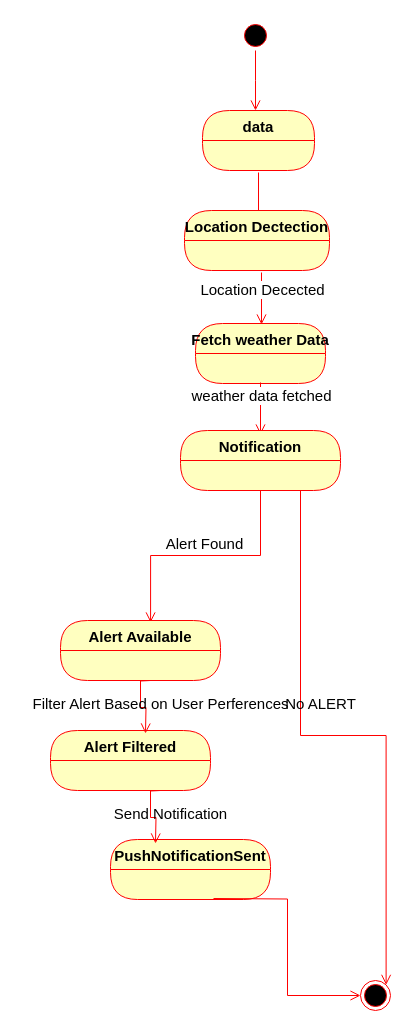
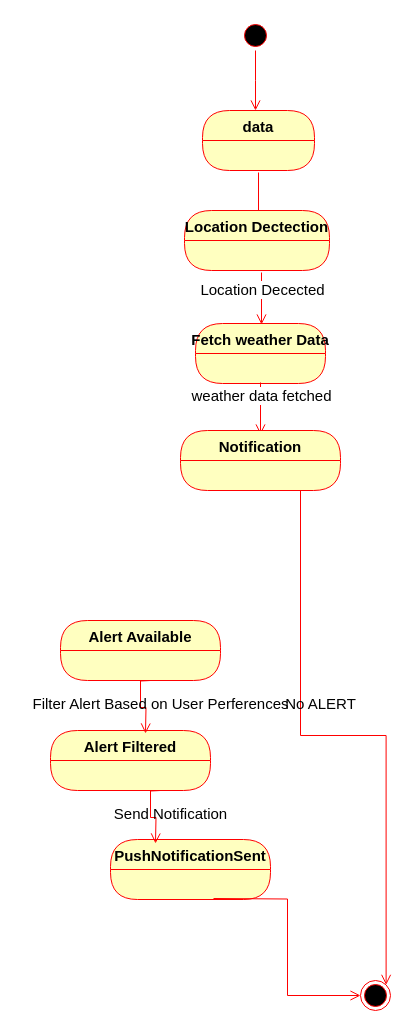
  <mxCell id="0" />
  <mxCell id="1" parent="0" />
  <mxCell id="2" value="" style="ellipse;html=1;shape=startState;fillColor=#000000;strokeColor=#ff0000;fontSize=15;" parent="1" vertex="1"><mxGeometry x="240" y="20" width="30" height="30" as="geometry" /></mxCell>
  <mxCell id="3" value="" style="edgeStyle=orthogonalEdgeStyle;html=1;verticalAlign=bottom;endArrow=open;endSize=8;strokeColor=#ff0000;rounded=0;fontSize=15;" parent="1" source="2" edge="1"><mxGeometry relative="1" as="geometry"><mxPoint x="255" y="110" as="targetPoint" /></mxGeometry></mxCell>
  <mxCell id="4" value="data" style="swimlane;fontStyle=1;align=center;verticalAlign=middle;childLayout=stackLayout;horizontal=1;startSize=30;horizontalStack=0;resizeParent=0;resizeLast=1;container=0;fontColor=#000000;collapsible=0;rounded=1;arcSize=30;strokeColor=#ff0000;fillColor=#ffffc0;swimlaneFillColor=#ffffc0;dropTarget=0;fontSize=15;" parent="1" vertex="1"><mxGeometry x="202" y="110" width="112" height="60" as="geometry" /></mxCell>
  <mxCell id="5" value="" style="edgeStyle=orthogonalEdgeStyle;html=1;verticalAlign=bottom;endArrow=open;endSize=8;strokeColor=#ff0000;rounded=0;fontSize=15;" parent="1" edge="1"><mxGeometry relative="1" as="geometry"><mxPoint x="258" y="224" as="targetPoint" /><mxPoint x="258" y="172" as="sourcePoint" /></mxGeometry></mxCell>
  <mxCell id="6" value="Location Dectection" style="swimlane;fontStyle=1;align=center;verticalAlign=middle;childLayout=stackLayout;horizontal=1;startSize=30;horizontalStack=0;resizeParent=0;resizeLast=1;container=0;fontColor=#000000;collapsible=0;rounded=1;arcSize=30;strokeColor=#ff0000;fillColor=#ffffc0;swimlaneFillColor=#ffffc0;dropTarget=0;fontSize=15;" parent="1" vertex="1"><mxGeometry x="184" y="210" width="145" height="60" as="geometry" /></mxCell>
  <mxCell id="7" value="" style="edgeStyle=orthogonalEdgeStyle;html=1;verticalAlign=bottom;endArrow=open;endSize=8;strokeColor=#ff0000;rounded=0;fontSize=15;" parent="1" edge="1"><mxGeometry relative="1" as="geometry"><mxPoint x="261" y="324" as="targetPoint" /><mxPoint x="261" y="272" as="sourcePoint" /></mxGeometry></mxCell>
  <mxCell id="8" value="Location Decected" style="edgeLabel;html=1;align=center;verticalAlign=middle;resizable=0;points=[];fontSize=15;" parent="7" vertex="1" connectable="0"><mxGeometry x="-0.385" relative="1" as="geometry"><mxPoint as="offset" /></mxGeometry></mxCell>
  <mxCell id="9" value="Fetch weather Data" style="swimlane;fontStyle=1;align=center;verticalAlign=middle;childLayout=stackLayout;horizontal=1;startSize=30;horizontalStack=0;resizeParent=0;resizeLast=1;container=0;fontColor=#000000;collapsible=0;rounded=1;arcSize=30;strokeColor=#ff0000;fillColor=#ffffc0;swimlaneFillColor=#ffffc0;dropTarget=0;fontSize=15;" parent="1" vertex="1"><mxGeometry x="195" y="323" width="130" height="60" as="geometry" /></mxCell>
  <mxCell id="10" value="" style="edgeStyle=orthogonalEdgeStyle;html=1;verticalAlign=bottom;endArrow=open;endSize=8;strokeColor=#ff0000;rounded=0;fontSize=15;" parent="1" edge="1"><mxGeometry relative="1" as="geometry"><mxPoint x="260" y="434" as="targetPoint" /><mxPoint x="260" y="382" as="sourcePoint" /></mxGeometry></mxCell>
  <mxCell id="11" value="weather data fetched" style="edgeLabel;html=1;align=center;verticalAlign=middle;resizable=0;points=[];fontSize=15;" parent="10" vertex="1" connectable="0"><mxGeometry x="-0.538" relative="1" as="geometry"><mxPoint as="offset" /></mxGeometry></mxCell>
  <mxCell id="12" value="Notification" style="swimlane;fontStyle=1;align=center;verticalAlign=middle;childLayout=stackLayout;horizontal=1;startSize=30;horizontalStack=0;resizeParent=0;resizeLast=1;container=0;fontColor=#000000;collapsible=0;rounded=1;arcSize=30;strokeColor=#ff0000;fillColor=#ffffc0;swimlaneFillColor=#ffffc0;dropTarget=0;fontSize=15;" parent="1" vertex="1"><mxGeometry x="180" y="430" width="160" height="60" as="geometry" /></mxCell>
- <mxCell id="13" value="Alert Found" style="edgeStyle=orthogonalEdgeStyle;html=1;verticalAlign=bottom;endArrow=open;endSize=8;strokeColor=#ff0000;rounded=0;entryX=0.563;entryY=0.033;entryDx=0;entryDy=0;entryPerimeter=0;fontSize=15;" parent="1" source="12" target="14" edge="1"><mxGeometry relative="1" as="geometry"><mxPoint x="260" y="550" as="targetPoint" /></mxGeometry></mxCell>
  <mxCell id="14" value="Alert Available" style="swimlane;fontStyle=1;align=center;verticalAlign=middle;childLayout=stackLayout;horizontal=1;startSize=30;horizontalStack=0;resizeParent=0;resizeLast=1;container=0;fontColor=#000000;collapsible=0;rounded=1;arcSize=30;strokeColor=#ff0000;fillColor=#ffffc0;swimlaneFillColor=#ffffc0;dropTarget=0;fontSize=15;" parent="1" vertex="1"><mxGeometry x="60" y="620" width="160" height="60" as="geometry" /></mxCell>
  <mxCell id="15" value="Alert Filtered" style="swimlane;fontStyle=1;align=center;verticalAlign=middle;childLayout=stackLayout;horizontal=1;startSize=30;horizontalStack=0;resizeParent=0;resizeLast=1;container=0;fontColor=#000000;collapsible=0;rounded=1;arcSize=30;strokeColor=#ff0000;fillColor=#ffffc0;swimlaneFillColor=#ffffc0;dropTarget=0;fontSize=15;" parent="1" vertex="1"><mxGeometry x="50" y="730" width="160" height="60" as="geometry" /></mxCell>
  <mxCell id="16" value="PushNotificationSent" style="swimlane;fontStyle=1;align=center;verticalAlign=middle;childLayout=stackLayout;horizontal=1;startSize=30;horizontalStack=0;resizeParent=0;resizeLast=1;container=0;fontColor=#000000;collapsible=0;rounded=1;arcSize=30;strokeColor=#ff0000;fillColor=#ffffc0;swimlaneFillColor=#ffffc0;dropTarget=0;fontSize=15;" parent="1" vertex="1"><mxGeometry x="110" y="839" width="160" height="60" as="geometry" /></mxCell>
  <mxCell id="17" value="" style="edgeStyle=orthogonalEdgeStyle;html=1;verticalAlign=bottom;endArrow=open;endSize=8;strokeColor=#ff0000;rounded=0;fontSize=15;" parent="1" edge="1"><mxGeometry relative="1" as="geometry"><mxPoint x="145" y="733" as="targetPoint" /><mxPoint x="150" y="680" as="sourcePoint" /></mxGeometry></mxCell>
  <mxCell id="18" value="" style="edgeStyle=orthogonalEdgeStyle;html=1;verticalAlign=bottom;endArrow=open;endSize=8;strokeColor=#ff0000;rounded=0;fontSize=15;" parent="1" edge="1"><mxGeometry relative="1" as="geometry"><mxPoint x="155" y="843" as="targetPoint" /><mxPoint x="160" y="790" as="sourcePoint" /></mxGeometry></mxCell>
  <mxCell id="19" value="Filter Alert Based on User Perferences" style="text;html=1;align=center;verticalAlign=middle;resizable=0;points=[];autosize=1;strokeColor=none;fillColor=none;fontSize=15;" parent="1" vertex="1"><mxGeometry x="20" y="688" width="280" height="30" as="geometry" /></mxCell>
  <mxCell id="20" value="Send Notification" style="text;html=1;align=center;verticalAlign=middle;resizable=0;points=[];autosize=1;strokeColor=none;fillColor=none;fontSize=15;" parent="1" vertex="1"><mxGeometry x="100" y="798" width="140" height="30" as="geometry" /></mxCell>
  <mxCell id="21" value="" style="ellipse;html=1;shape=endState;fillColor=#000000;strokeColor=#ff0000;fontSize=15;" parent="1" vertex="1"><mxGeometry x="360" y="980" width="30" height="30" as="geometry" /></mxCell>
  <mxCell id="22" value="" style="edgeStyle=orthogonalEdgeStyle;html=1;verticalAlign=bottom;endArrow=open;endSize=8;strokeColor=#ff0000;rounded=0;entryX=0;entryY=0.5;entryDx=0;entryDy=0;fontSize=15;" parent="1" target="21" edge="1"><mxGeometry relative="1" as="geometry"><mxPoint x="213" y="958" as="targetPoint" /><mxPoint x="213" y="898" as="sourcePoint" /></mxGeometry></mxCell>
  <mxCell id="23" value="" style="edgeStyle=orthogonalEdgeStyle;html=1;verticalAlign=bottom;endArrow=open;endSize=8;strokeColor=#ff0000;rounded=0;exitX=0.75;exitY=1;exitDx=0;exitDy=0;entryX=1;entryY=0;entryDx=0;entryDy=0;fontSize=15;" parent="1" source="12" target="21" edge="1"><mxGeometry relative="1" as="geometry"><mxPoint x="430" y="990" as="targetPoint" /><mxPoint x="430.111" y="930" as="sourcePoint" /></mxGeometry></mxCell>
  <mxCell id="24" value="No ALERT" style="text;html=1;align=center;verticalAlign=middle;resizable=0;points=[];autosize=1;strokeColor=none;fillColor=none;fontSize=15;" parent="1" vertex="1"><mxGeometry x="275" y="688" width="90" height="30" as="geometry" /></mxCell>
